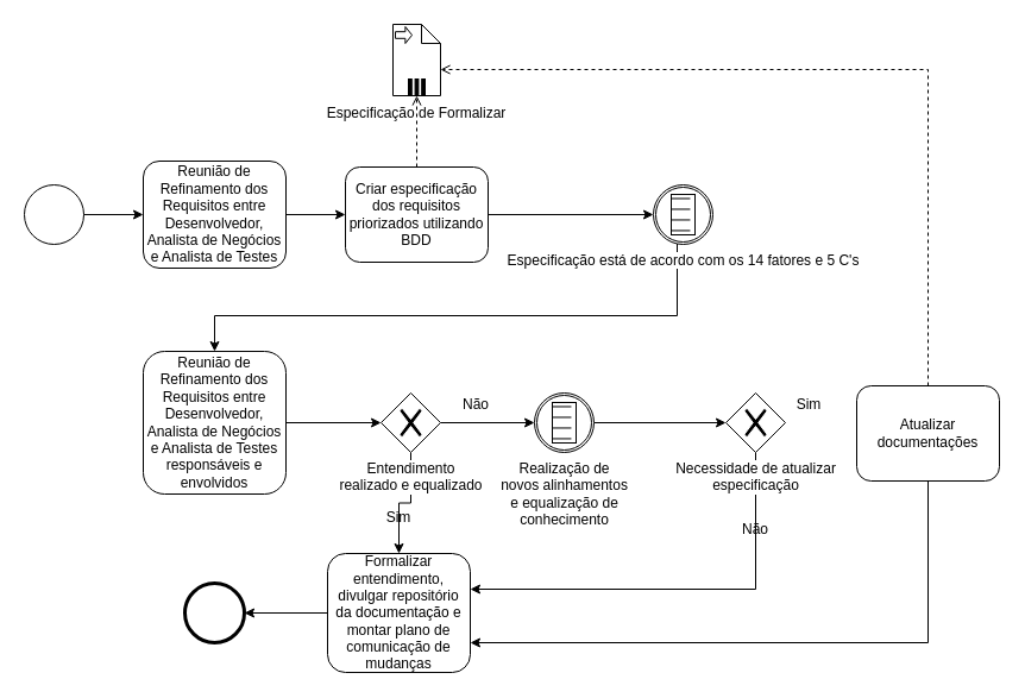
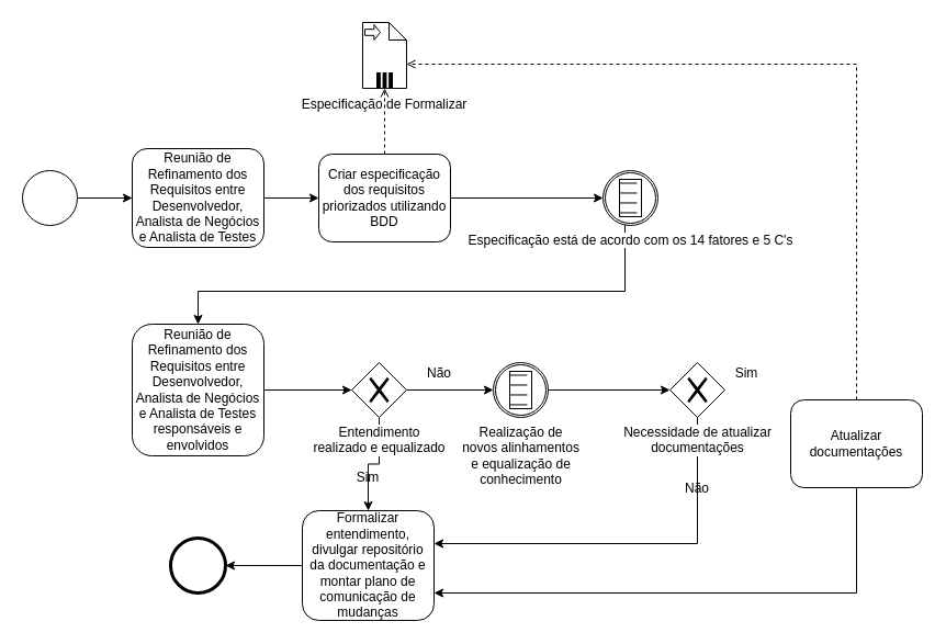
  <mxCell id="0" />
  <mxCell id="1" parent="0" />
  <mxCell id="2" value="" style="shape=mxgraph.bpmn.shape;html=1;verticalLabelPosition=bottom;labelBackgroundColor=#ffffff;verticalAlign=top;perimeter=ellipsePerimeter;outline=standard;symbol=general;" parent="1" vertex="1"><mxGeometry x="20" y="155" width="50" height="50" as="geometry" /></mxCell>
  <mxCell id="3" value="Reunião de Refinamento dos Requisitos entre Desenvolvedor, Analista de Negócios e Analista de Testes" style="shape=ext;rounded=1;html=1;whiteSpace=wrap;" parent="1" vertex="1"><mxGeometry x="120" y="135" width="120" height="90" as="geometry" /></mxCell>
  <mxCell id="4" style="edgeStyle=orthogonalEdgeStyle;rounded=0;orthogonalLoop=1;jettySize=auto;html=1;entryX=0;entryY=0.5;entryDx=0;entryDy=0;" parent="1" source="6" target="10" edge="1"><mxGeometry relative="1" as="geometry" /></mxCell>
  <mxCell id="5" style="edgeStyle=orthogonalEdgeStyle;rounded=0;orthogonalLoop=1;jettySize=auto;html=1;entryX=0.5;entryY=1;entryDx=0;entryDy=0;dashed=1;endArrow=open;endFill=0;" parent="1" source="6" target="13" edge="1"><mxGeometry relative="1" as="geometry" /></mxCell>
  <mxCell id="6" value="Criar especificação dos requisitos priorizados utilizando BDD" style="shape=ext;rounded=1;html=1;whiteSpace=wrap;" parent="1" vertex="1"><mxGeometry x="290" y="140" width="120" height="80" as="geometry" /></mxCell>
  <mxCell id="7" style="edgeStyle=orthogonalEdgeStyle;rounded=0;html=1;jettySize=auto;orthogonalLoop=1;" parent="1" source="2" target="3" edge="1"><mxGeometry relative="1" as="geometry" /></mxCell>
  <mxCell id="8" style="edgeStyle=orthogonalEdgeStyle;rounded=0;html=1;jettySize=auto;orthogonalLoop=1;" parent="1" source="3" target="6" edge="1"><mxGeometry relative="1" as="geometry" /></mxCell>
  <mxCell id="9" style="edgeStyle=orthogonalEdgeStyle;rounded=0;orthogonalLoop=1;jettySize=auto;html=1;endArrow=classic;endFill=1;" parent="1" source="10" target="16" edge="1"><mxGeometry relative="1" as="geometry"><Array as="points"><mxPoint x="569" y="265" /><mxPoint x="180" y="265" /></Array></mxGeometry></mxCell>
  <mxCell id="10" value="Especificação está de acordo com os 14 fatores e 5 C's" style="shape=mxgraph.bpmn.shape;html=1;verticalLabelPosition=bottom;labelBackgroundColor=#ffffff;verticalAlign=top;align=center;perimeter=ellipsePerimeter;outlineConnect=0;outline=boundInt;symbol=conditional;" parent="1" vertex="1"><mxGeometry x="549" y="155" width="50" height="50" as="geometry" /></mxCell>
  <mxCell id="11" value="" style="shape=note;whiteSpace=wrap;size=16;html=1;dropTarget=0;" parent="1" vertex="1"><mxGeometry x="330" y="20" width="40" height="60" as="geometry" /></mxCell>
  <mxCell id="12" value="" style="html=1;shape=singleArrow;arrowWidth=0.4;arrowSize=0.4;outlineConnect=0;" parent="11" vertex="1"><mxGeometry width="14" height="14" relative="1" as="geometry"><mxPoint x="2" y="2" as="offset" /></mxGeometry></mxCell>
  <mxCell id="13" value="" style="html=1;whiteSpace=wrap;shape=parallelMarker;outlineConnect=0;" parent="11" vertex="1"><mxGeometry x="0.5" y="1" width="14" height="14" relative="1" as="geometry"><mxPoint x="-7" y="-14" as="offset" /></mxGeometry></mxCell>
  <mxCell id="14" value="Especificação de Formalizar" style="text;html=1;strokeColor=none;fillColor=none;align=center;verticalAlign=middle;whiteSpace=wrap;rounded=0;" parent="1" vertex="1"><mxGeometry x="250" y="85" width="200" height="20" as="geometry" /></mxCell>
  <mxCell id="15" style="edgeStyle=orthogonalEdgeStyle;rounded=0;orthogonalLoop=1;jettySize=auto;html=1;endArrow=classic;endFill=1;" parent="1" source="16" target="19" edge="1"><mxGeometry relative="1" as="geometry" /></mxCell>
  <mxCell id="16" value="Reunião de Refinamento dos Requisitos entre Desenvolvedor, Analista de Negócios e Analista de Testes responsáveis e envolvidos" style="shape=ext;rounded=1;html=1;whiteSpace=wrap;" parent="1" vertex="1"><mxGeometry x="120" y="295" width="120" height="120" as="geometry" /></mxCell>
  <mxCell id="17" style="edgeStyle=orthogonalEdgeStyle;rounded=0;orthogonalLoop=1;jettySize=auto;html=1;entryX=0.5;entryY=0;entryDx=0;entryDy=0;endArrow=classic;endFill=1;" parent="1" source="19" target="21" edge="1"><mxGeometry relative="1" as="geometry" /></mxCell>
  <mxCell id="18" style="edgeStyle=orthogonalEdgeStyle;rounded=0;orthogonalLoop=1;jettySize=auto;html=1;entryX=0;entryY=0.5;entryDx=0;entryDy=0;endArrow=classic;endFill=1;" parent="1" source="19" target="24" edge="1"><mxGeometry relative="1" as="geometry" /></mxCell>
  <mxCell id="19" value="Entendimento&lt;br&gt;realizado e equalizado" style="shape=mxgraph.bpmn.shape;html=1;verticalLabelPosition=bottom;labelBackgroundColor=#ffffff;verticalAlign=top;align=center;perimeter=rhombusPerimeter;background=gateway;outlineConnect=0;outline=none;symbol=exclusiveGw;" parent="1" vertex="1"><mxGeometry x="320" y="330" width="50" height="50" as="geometry" /></mxCell>
  <mxCell id="20" style="edgeStyle=orthogonalEdgeStyle;rounded=0;orthogonalLoop=1;jettySize=auto;html=1;endArrow=classic;endFill=1;" parent="1" source="21" target="22" edge="1"><mxGeometry relative="1" as="geometry" /></mxCell>
  <mxCell id="21" value="Formalizar entendimento, divulgar repositório da documentação e montar plano de comunicação de mudanças" style="shape=ext;rounded=1;html=1;whiteSpace=wrap;" parent="1" vertex="1"><mxGeometry x="275" y="465" width="120" height="100" as="geometry" /></mxCell>
  <mxCell id="22" value="" style="shape=mxgraph.bpmn.shape;html=1;verticalLabelPosition=bottom;labelBackgroundColor=#ffffff;verticalAlign=top;align=center;perimeter=ellipsePerimeter;outlineConnect=0;outline=end;symbol=general;" parent="1" vertex="1"><mxGeometry x="155" y="490" width="50" height="50" as="geometry" /></mxCell>
  <mxCell id="23" style="edgeStyle=orthogonalEdgeStyle;rounded=0;orthogonalLoop=1;jettySize=auto;html=1;entryX=0;entryY=0.5;entryDx=0;entryDy=0;endArrow=classic;endFill=1;" parent="1" source="24" target="26" edge="1"><mxGeometry relative="1" as="geometry" /></mxCell>
  <mxCell id="24" value="Realização de&lt;br&gt;novos alinhamentos&lt;br&gt;e equalização de&lt;br&gt;conhecimento" style="shape=mxgraph.bpmn.shape;html=1;verticalLabelPosition=bottom;labelBackgroundColor=#ffffff;verticalAlign=top;align=center;perimeter=ellipsePerimeter;outlineConnect=0;outline=catching;symbol=conditional;" parent="1" vertex="1"><mxGeometry x="449" y="330" width="50" height="50" as="geometry" /></mxCell>
  <mxCell id="25" style="edgeStyle=orthogonalEdgeStyle;rounded=0;orthogonalLoop=1;jettySize=auto;html=1;endArrow=classic;endFill=1;" parent="1" source="26" edge="1"><mxGeometry relative="1" as="geometry"><mxPoint x="395" y="495" as="targetPoint" /><Array as="points"><mxPoint x="635" y="495" /><mxPoint x="395" y="495" /></Array></mxGeometry></mxCell>
- <mxCell id="26" value="Necessidade de atualizar&lt;br&gt;especificação" style="shape=mxgraph.bpmn.shape;html=1;verticalLabelPosition=bottom;labelBackgroundColor=#ffffff;verticalAlign=top;align=center;perimeter=rhombusPerimeter;background=gateway;outlineConnect=0;outline=none;symbol=exclusiveGw;" parent="1" vertex="1"><mxGeometry x="610" y="330" width="50" height="50" as="geometry" /></mxCell>
+ <mxCell id="26" value="Necessidade de atualizar&lt;br&gt;documentações" style="shape=mxgraph.bpmn.shape;html=1;verticalLabelPosition=bottom;labelBackgroundColor=#ffffff;verticalAlign=top;align=center;perimeter=rhombusPerimeter;background=gateway;outlineConnect=0;outline=none;symbol=exclusiveGw;" parent="1" vertex="1"><mxGeometry x="610" y="330" width="50" height="50" as="geometry" /></mxCell>
  <mxCell id="27" style="edgeStyle=orthogonalEdgeStyle;rounded=0;orthogonalLoop=1;jettySize=auto;html=1;entryX=1;entryY=0.75;entryDx=0;entryDy=0;endArrow=classic;endFill=1;" parent="1" source="29" target="21" edge="1"><mxGeometry relative="1" as="geometry"><Array as="points"><mxPoint x="780" y="540" /></Array></mxGeometry></mxCell>
  <mxCell id="28" style="edgeStyle=orthogonalEdgeStyle;rounded=0;orthogonalLoop=1;jettySize=auto;html=1;entryX=0;entryY=0;entryDx=40;entryDy=38;entryPerimeter=0;dashed=1;endArrow=open;endFill=0;" edge="1" parent="1" source="29" target="11"><mxGeometry relative="1" as="geometry"><Array as="points"><mxPoint x="780" y="58" /></Array></mxGeometry></mxCell>
- <mxCell id="29" value="Atualizar documentações" style="shape=ext;rounded=1;html=1;whiteSpace=wrap;" parent="1" vertex="1"><mxGeometry x="720" y="324" width="120" height="80" as="geometry" /></mxCell>
+ <mxCell id="29" value="Atualizar documentações" style="shape=ext;rounded=1;html=1;whiteSpace=wrap;" parent="1" vertex="1"><mxGeometry x="720" y="364" width="120" height="80" as="geometry" /></mxCell>
  <mxCell id="30" value="Não" style="text;html=1;strokeColor=none;fillColor=none;align=center;verticalAlign=middle;whiteSpace=wrap;rounded=0;" parent="1" vertex="1"><mxGeometry x="380" y="330" width="40" height="20" as="geometry" /></mxCell>
  <mxCell id="31" value="Não" style="text;html=1;strokeColor=none;fillColor=none;align=center;verticalAlign=middle;whiteSpace=wrap;rounded=0;" parent="1" vertex="1"><mxGeometry x="615" y="435" width="40" height="20" as="geometry" /></mxCell>
  <mxCell id="32" value="Sim" style="text;html=1;strokeColor=none;fillColor=none;align=center;verticalAlign=middle;whiteSpace=wrap;rounded=0;" parent="1" vertex="1"><mxGeometry x="315" y="425" width="40" height="20" as="geometry" /></mxCell>
  <mxCell id="33" value="Sim" style="text;html=1;strokeColor=none;fillColor=none;align=center;verticalAlign=middle;whiteSpace=wrap;rounded=0;" parent="1" vertex="1"><mxGeometry x="660" y="330" width="40" height="20" as="geometry" /></mxCell>
